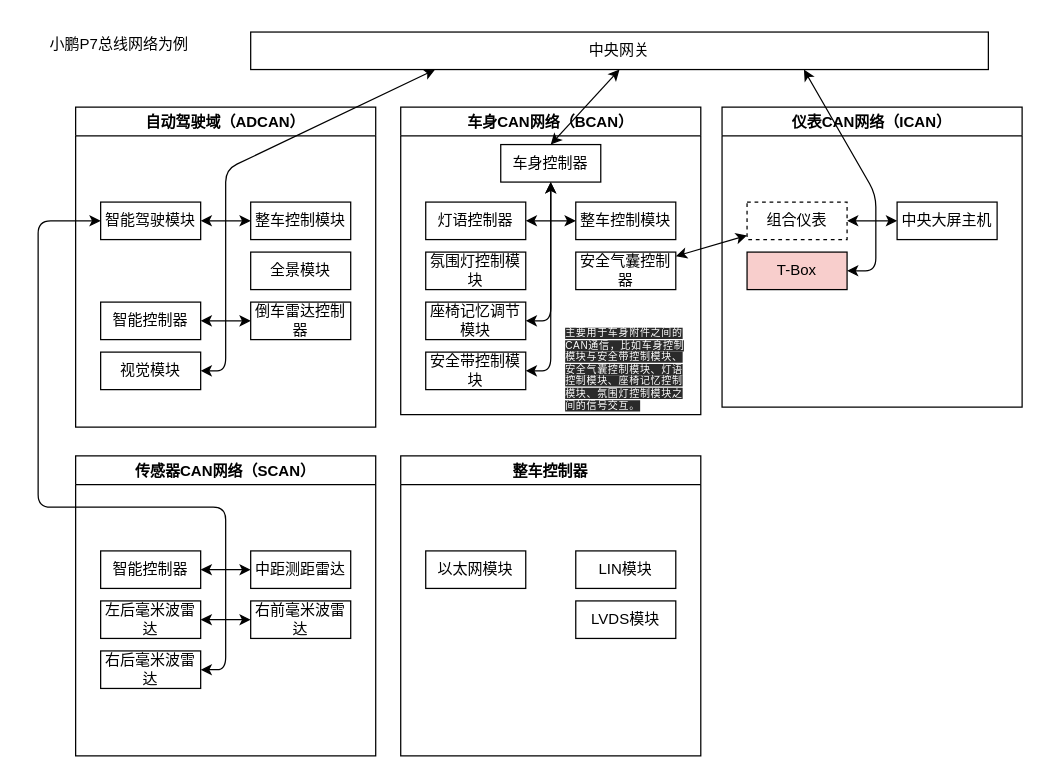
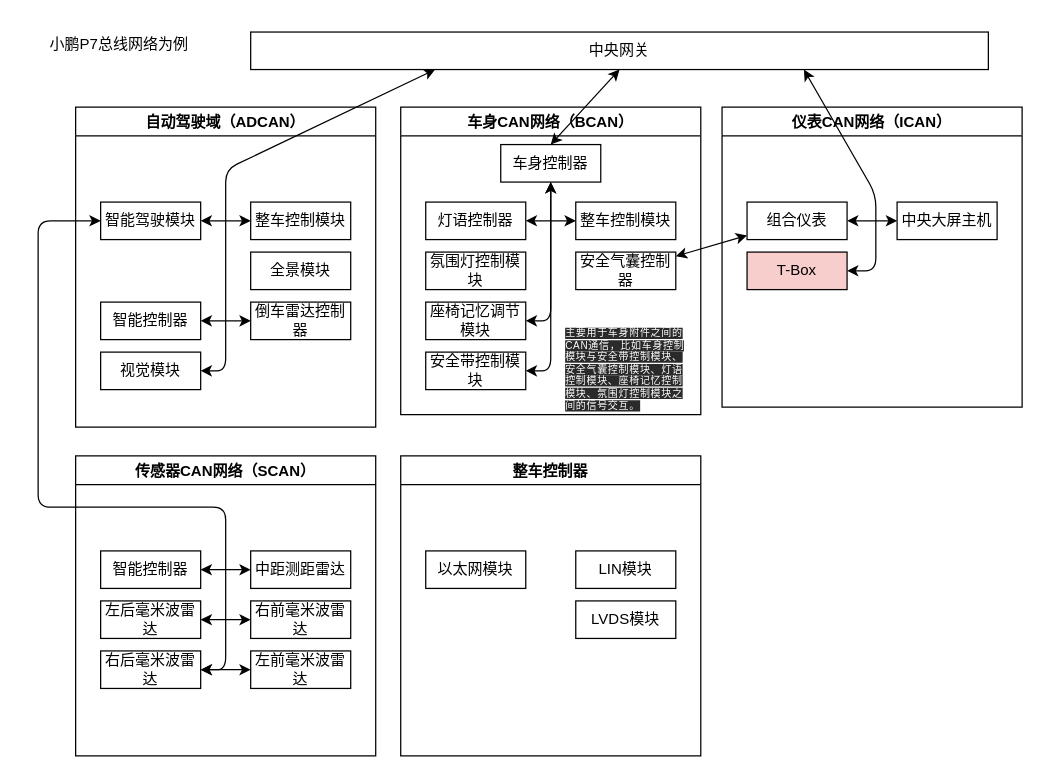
  <mxCell id="0" />
  <mxCell id="1" parent="0" />
  <mxCell id="2" value="小鹏P7总线网络为例" style="text;html=1;strokeColor=none;fillColor=none;align=center;verticalAlign=middle;whiteSpace=wrap;rounded=0;" vertex="1" parent="1"><mxGeometry x="20" y="20" width="150" height="30" as="geometry" /></mxCell>
  <mxCell id="3" value="自动驾驶域（ADCAN）" style="swimlane;" vertex="1" parent="1"><mxGeometry x="60" y="85" width="240" height="256" as="geometry" /></mxCell>
  <mxCell id="4" style="edgeStyle=none;html=1;exitX=1;exitY=0.5;exitDx=0;exitDy=0;entryX=0;entryY=0.5;entryDx=0;entryDy=0;endArrow=classic;endFill=1;startArrow=classic;startFill=1;" edge="1" parent="3" source="5" target="6"><mxGeometry relative="1" as="geometry" /></mxCell>
  <mxCell id="5" value="智能驾驶模块" style="rounded=0;whiteSpace=wrap;html=1;" vertex="1" parent="3"><mxGeometry x="20" y="76" width="80" height="30" as="geometry" /></mxCell>
  <mxCell id="6" value="整车控制模块" style="rounded=0;whiteSpace=wrap;html=1;" vertex="1" parent="3"><mxGeometry x="140" y="76" width="80" height="30" as="geometry" /></mxCell>
  <mxCell id="7" value="全景模块" style="rounded=0;whiteSpace=wrap;html=1;" vertex="1" parent="3"><mxGeometry x="140" y="116" width="80" height="30" as="geometry" /></mxCell>
  <mxCell id="8" value="智能控制器" style="rounded=0;whiteSpace=wrap;html=1;" vertex="1" parent="3"><mxGeometry x="20" y="156" width="80" height="30" as="geometry" /></mxCell>
  <mxCell id="9" style="edgeStyle=none;html=1;exitX=0;exitY=0.5;exitDx=0;exitDy=0;entryX=1;entryY=0.5;entryDx=0;entryDy=0;endArrow=classic;endFill=1;startArrow=classic;startFill=1;" edge="1" parent="3" source="10" target="8"><mxGeometry relative="1" as="geometry" /></mxCell>
  <mxCell id="10" value="倒车雷达控制器" style="rounded=0;whiteSpace=wrap;html=1;" vertex="1" parent="3"><mxGeometry x="140" y="156" width="80" height="30" as="geometry" /></mxCell>
  <mxCell id="11" value="视觉模块" style="rounded=0;whiteSpace=wrap;html=1;" vertex="1" parent="3"><mxGeometry x="20" y="196" width="80" height="30" as="geometry" /></mxCell>
  <mxCell id="12" value="&lt;span style=&quot;font-style: normal; font-weight: normal; letter-spacing: 0.544px; text-align: justify; text-indent: 0px; text-transform: none; word-spacing: 0px; text-decoration: none; display: inline; float: none; font-size: 9px;&quot;&gt;&lt;font color=&quot;#ffffff&quot; style=&quot;font-size: 9px;&quot;&gt;主要用于自动驾驶单元与惯性测量单元、视觉模块、雷达、整车控制器、全景模块之间的通信。&lt;/font&gt;&lt;/span&gt;" style="text;whiteSpace=wrap;html=1;fontSize=9;" vertex="1" parent="3"><mxGeometry x="130" y="196" width="110" height="60" as="geometry" /></mxCell>
  <mxCell id="13" value="车身CAN网络（BCAN）" style="swimlane;" vertex="1" parent="1"><mxGeometry x="320" y="85" width="240" height="246" as="geometry" /></mxCell>
  <mxCell id="14" style="edgeStyle=none;html=1;exitX=0.5;exitY=1;exitDx=0;exitDy=0;entryX=1;entryY=0.5;entryDx=0;entryDy=0;startArrow=classic;startFill=1;" edge="1" parent="13" source="15" target="24"><mxGeometry relative="1" as="geometry"><Array as="points"><mxPoint x="120" y="211" /></Array></mxGeometry></mxCell>
  <mxCell id="15" value="车身控制器" style="rounded=0;whiteSpace=wrap;html=1;" vertex="1" parent="13"><mxGeometry x="80" y="30" width="80" height="30" as="geometry" /></mxCell>
  <mxCell id="16" style="edgeStyle=none;html=1;exitX=1;exitY=0.5;exitDx=0;exitDy=0;entryX=0;entryY=0.5;entryDx=0;entryDy=0;endArrow=classic;endFill=1;startArrow=classic;startFill=1;" edge="1" parent="13" source="17" target="18"><mxGeometry relative="1" as="geometry" /></mxCell>
  <mxCell id="17" value="灯语控制器" style="rounded=0;whiteSpace=wrap;html=1;" vertex="1" parent="13"><mxGeometry x="20" y="76" width="80" height="30" as="geometry" /></mxCell>
  <mxCell id="18" value="整车控制模块" style="rounded=0;whiteSpace=wrap;html=1;" vertex="1" parent="13"><mxGeometry x="140" y="76" width="80" height="30" as="geometry" /></mxCell>
  <mxCell id="19" value="氛围灯控制模块" style="rounded=0;whiteSpace=wrap;html=1;" vertex="1" parent="13"><mxGeometry x="20" y="116" width="80" height="30" as="geometry" /></mxCell>
  <mxCell id="20" value="" style="edgeStyle=none;html=1;endArrow=classic;endFill=1;startArrow=classic;startFill=1;" edge="1" parent="13" source="21" target="28"><mxGeometry relative="1" as="geometry" /></mxCell>
  <mxCell id="21" value="安全气囊控制器" style="rounded=0;whiteSpace=wrap;html=1;" vertex="1" parent="13"><mxGeometry x="140" y="116" width="80" height="30" as="geometry" /></mxCell>
  <mxCell id="22" value="座椅记忆调节模块" style="rounded=0;whiteSpace=wrap;html=1;" vertex="1" parent="13"><mxGeometry x="20" y="156" width="80" height="30" as="geometry" /></mxCell>
  <mxCell id="23" style="edgeStyle=none;html=1;exitX=0.5;exitY=1;exitDx=0;exitDy=0;entryX=1;entryY=0.5;entryDx=0;entryDy=0;endArrow=classic;endFill=1;startArrow=classic;startFill=1;" edge="1" parent="13" source="15" target="22"><mxGeometry relative="1" as="geometry"><mxPoint x="140" y="171" as="sourcePoint" /><Array as="points"><mxPoint x="120" y="171" /></Array></mxGeometry></mxCell>
  <mxCell id="24" value="安全带控制模块" style="rounded=0;whiteSpace=wrap;html=1;" vertex="1" parent="13"><mxGeometry x="20" y="196" width="80" height="30" as="geometry" /></mxCell>
  <mxCell id="25" value="&lt;span style=&quot;color: rgb(255 , 255 , 255) ; font-family: &amp;#34;helvetica&amp;#34; ; font-size: 8px ; font-style: normal ; font-weight: 400 ; letter-spacing: 0.544px ; text-align: justify ; text-indent: 0px ; text-transform: none ; word-spacing: 0px ; background-color: rgb(42 , 42 , 42) ; display: inline ; float: none&quot;&gt;主要用于车身附件之间的CAN通信，比如车身控制模块与安全带控制模块、安全气囊控制模块、灯语控制模块、座椅记忆控制模块、氛围灯控制模块之间的信号交互。&lt;/span&gt;" style="text;whiteSpace=wrap;html=1;fontSize=8;fontColor=#FFFFFF;" vertex="1" parent="13"><mxGeometry x="130" y="170" width="100" height="70" as="geometry" /></mxCell>
  <mxCell id="26" value="仪表CAN网络（ICAN）" style="swimlane;" vertex="1" parent="1"><mxGeometry x="577" y="85" width="240" height="240" as="geometry" /></mxCell>
  <mxCell id="27" style="edgeStyle=none;html=1;exitX=1;exitY=0.5;exitDx=0;exitDy=0;entryX=0;entryY=0.5;entryDx=0;entryDy=0;endArrow=classic;endFill=1;startArrow=classic;startFill=1;" edge="1" parent="26" source="28" target="29"><mxGeometry relative="1" as="geometry" /></mxCell>
- <mxCell id="28" value="组合仪表" style="rounded=0;whiteSpace=wrap;html=1;dashed=1;" vertex="1" parent="26"><mxGeometry x="20" y="76" width="80" height="30" as="geometry" /></mxCell>
+ <mxCell id="28" value="组合仪表" style="rounded=0;whiteSpace=wrap;html=1;" vertex="1" parent="26"><mxGeometry x="20" y="76" width="80" height="30" as="geometry" /></mxCell>
  <mxCell id="29" value="中央大屏主机" style="rounded=0;whiteSpace=wrap;html=1;" vertex="1" parent="26"><mxGeometry x="140" y="76" width="80" height="30" as="geometry" /></mxCell>
  <mxCell id="30" value="T-Box" style="rounded=0;whiteSpace=wrap;html=1;fillColor=#f8cecc;" vertex="1" parent="26"><mxGeometry x="20" y="116" width="80" height="30" as="geometry" /></mxCell>
  <mxCell id="31" value="中央网关" style="rounded=0;whiteSpace=wrap;html=1;" vertex="1" parent="1"><mxGeometry x="200" y="25" width="590" height="30" as="geometry" /></mxCell>
  <mxCell id="32" style="edgeStyle=none;html=1;exitX=0.25;exitY=1;exitDx=0;exitDy=0;entryX=1;entryY=0.5;entryDx=0;entryDy=0;startArrow=classic;startFill=1;" edge="1" parent="1" source="31" target="11"><mxGeometry relative="1" as="geometry"><mxPoint x="180" y="145" as="sourcePoint" /><Array as="points"><mxPoint x="180" y="135" /><mxPoint x="180" y="296" /></Array></mxGeometry></mxCell>
  <mxCell id="33" style="edgeStyle=none;html=1;exitX=0.5;exitY=0;exitDx=0;exitDy=0;entryX=0.5;entryY=1;entryDx=0;entryDy=0;fontSize=12;fontColor=#FFFFFF;startArrow=classic;startFill=1;endArrow=classic;endFill=1;" edge="1" parent="1" source="15" target="31"><mxGeometry relative="1" as="geometry"><Array as="points" /></mxGeometry></mxCell>
  <mxCell id="34" value="" style="edgeStyle=none;html=1;entryX=1;entryY=0.5;entryDx=0;entryDy=0;endArrow=classic;endFill=1;startArrow=classic;startFill=1;exitX=0.75;exitY=1;exitDx=0;exitDy=0;" edge="1" parent="1" source="31" target="30"><mxGeometry relative="1" as="geometry"><mxPoint x="690" y="125" as="sourcePoint" /><Array as="points"><mxPoint x="700" y="155" /><mxPoint x="700" y="216" /></Array></mxGeometry></mxCell>
  <mxCell id="35" value="传感器CAN网络（SCAN）" style="swimlane;" vertex="1" parent="1"><mxGeometry x="60" y="364" width="240" height="240" as="geometry" /></mxCell>
  <mxCell id="36" style="edgeStyle=none;html=1;exitX=1;exitY=0.5;exitDx=0;exitDy=0;entryX=0;entryY=0.5;entryDx=0;entryDy=0;endArrow=classic;endFill=1;startArrow=classic;startFill=1;" edge="1" parent="35" source="37" target="38"><mxGeometry relative="1" as="geometry" /></mxCell>
  <mxCell id="37" value="智能控制器" style="rounded=0;whiteSpace=wrap;html=1;" vertex="1" parent="35"><mxGeometry x="20" y="76" width="80" height="30" as="geometry" /></mxCell>
  <mxCell id="38" value="中距测距雷达" style="rounded=0;whiteSpace=wrap;html=1;" vertex="1" parent="35"><mxGeometry x="140" y="76" width="80" height="30" as="geometry" /></mxCell>
  <mxCell id="39" value="左后毫米波雷达" style="rounded=0;whiteSpace=wrap;html=1;" vertex="1" parent="35"><mxGeometry x="20" y="116" width="80" height="30" as="geometry" /></mxCell>
  <mxCell id="40" value="" style="edgeStyle=none;html=1;entryX=1;entryY=0.5;entryDx=0;entryDy=0;endArrow=classic;endFill=1;startArrow=classic;startFill=1;" edge="1" parent="35" source="41" target="39"><mxGeometry relative="1" as="geometry" /></mxCell>
  <mxCell id="41" value="右前毫米波雷达" style="rounded=0;whiteSpace=wrap;html=1;" vertex="1" parent="35"><mxGeometry x="140" y="116" width="80" height="30" as="geometry" /></mxCell>
  <mxCell id="42" value="右后毫米波雷达" style="rounded=0;whiteSpace=wrap;html=1;" vertex="1" parent="35"><mxGeometry x="20" y="156" width="80" height="30" as="geometry" /></mxCell>
+ <mxCell id="43" style="edgeStyle=none;html=1;exitX=0;exitY=0.5;exitDx=0;exitDy=0;entryX=1;entryY=0.5;entryDx=0;entryDy=0;endArrow=classic;endFill=1;startArrow=classic;startFill=1;" edge="1" parent="35" source="44" target="42"><mxGeometry relative="1" as="geometry" /></mxCell>
+ <mxCell id="44" value="左前毫米波雷达" style="rounded=0;whiteSpace=wrap;html=1;" vertex="1" parent="35"><mxGeometry x="140" y="156" width="80" height="30" as="geometry" /></mxCell>
  <mxCell id="45" style="edgeStyle=none;html=1;exitX=0;exitY=0.5;exitDx=0;exitDy=0;fontSize=12;fontColor=#FFFFFF;startArrow=classic;startFill=1;endArrow=classic;endFill=1;entryX=1;entryY=0.5;entryDx=0;entryDy=0;" edge="1" parent="1" source="5" target="42"><mxGeometry relative="1" as="geometry"><mxPoint x="160" y="626" as="targetPoint" /><Array as="points"><mxPoint x="30" y="176" /><mxPoint x="30" y="405" /><mxPoint x="180" y="405" /><mxPoint x="180" y="535" /></Array></mxGeometry></mxCell>
  <mxCell id="46" value="整车控制器" style="swimlane;" vertex="1" parent="1"><mxGeometry x="320" y="364" width="240" height="240" as="geometry" /></mxCell>
  <mxCell id="47" value="以太网模块" style="rounded=0;whiteSpace=wrap;html=1;" vertex="1" parent="46"><mxGeometry x="20" y="76" width="80" height="30" as="geometry" /></mxCell>
  <mxCell id="48" value="LIN模块" style="rounded=0;whiteSpace=wrap;html=1;" vertex="1" parent="46"><mxGeometry x="140" y="76" width="80" height="30" as="geometry" /></mxCell>
  <mxCell id="49" value="LVDS模块" style="rounded=0;whiteSpace=wrap;html=1;" vertex="1" parent="46"><mxGeometry x="140" y="116" width="80" height="30" as="geometry" /></mxCell>
